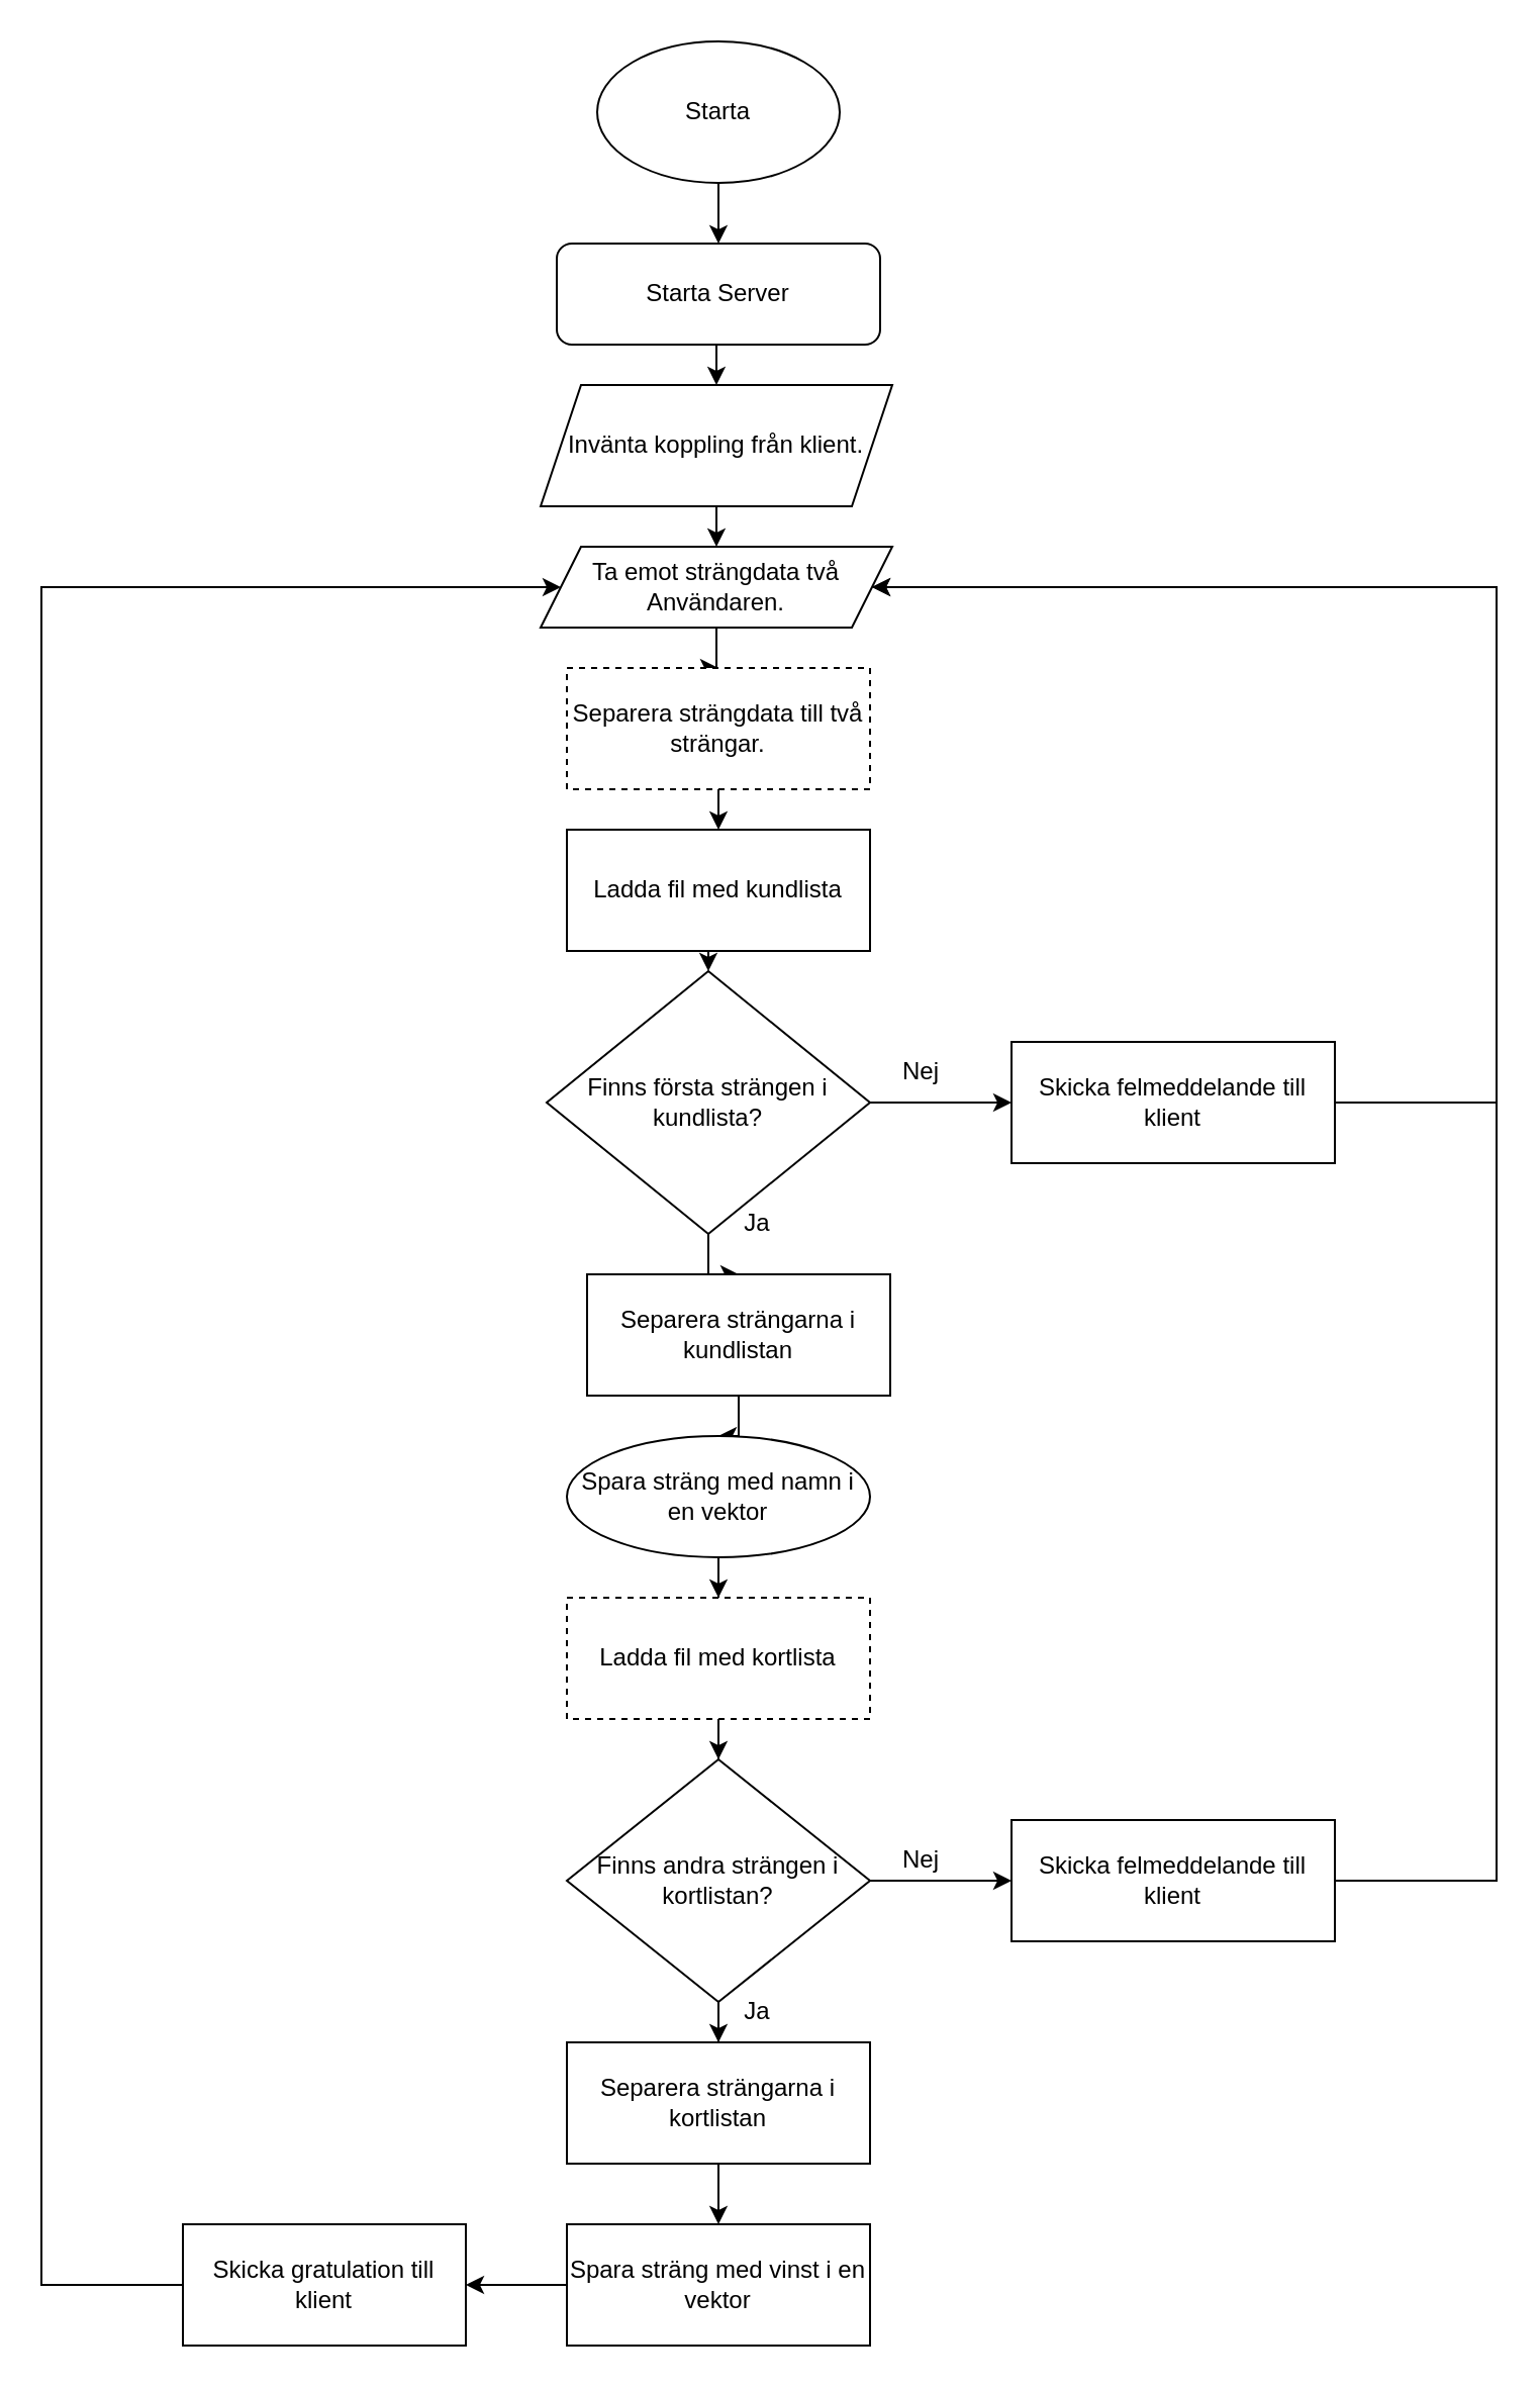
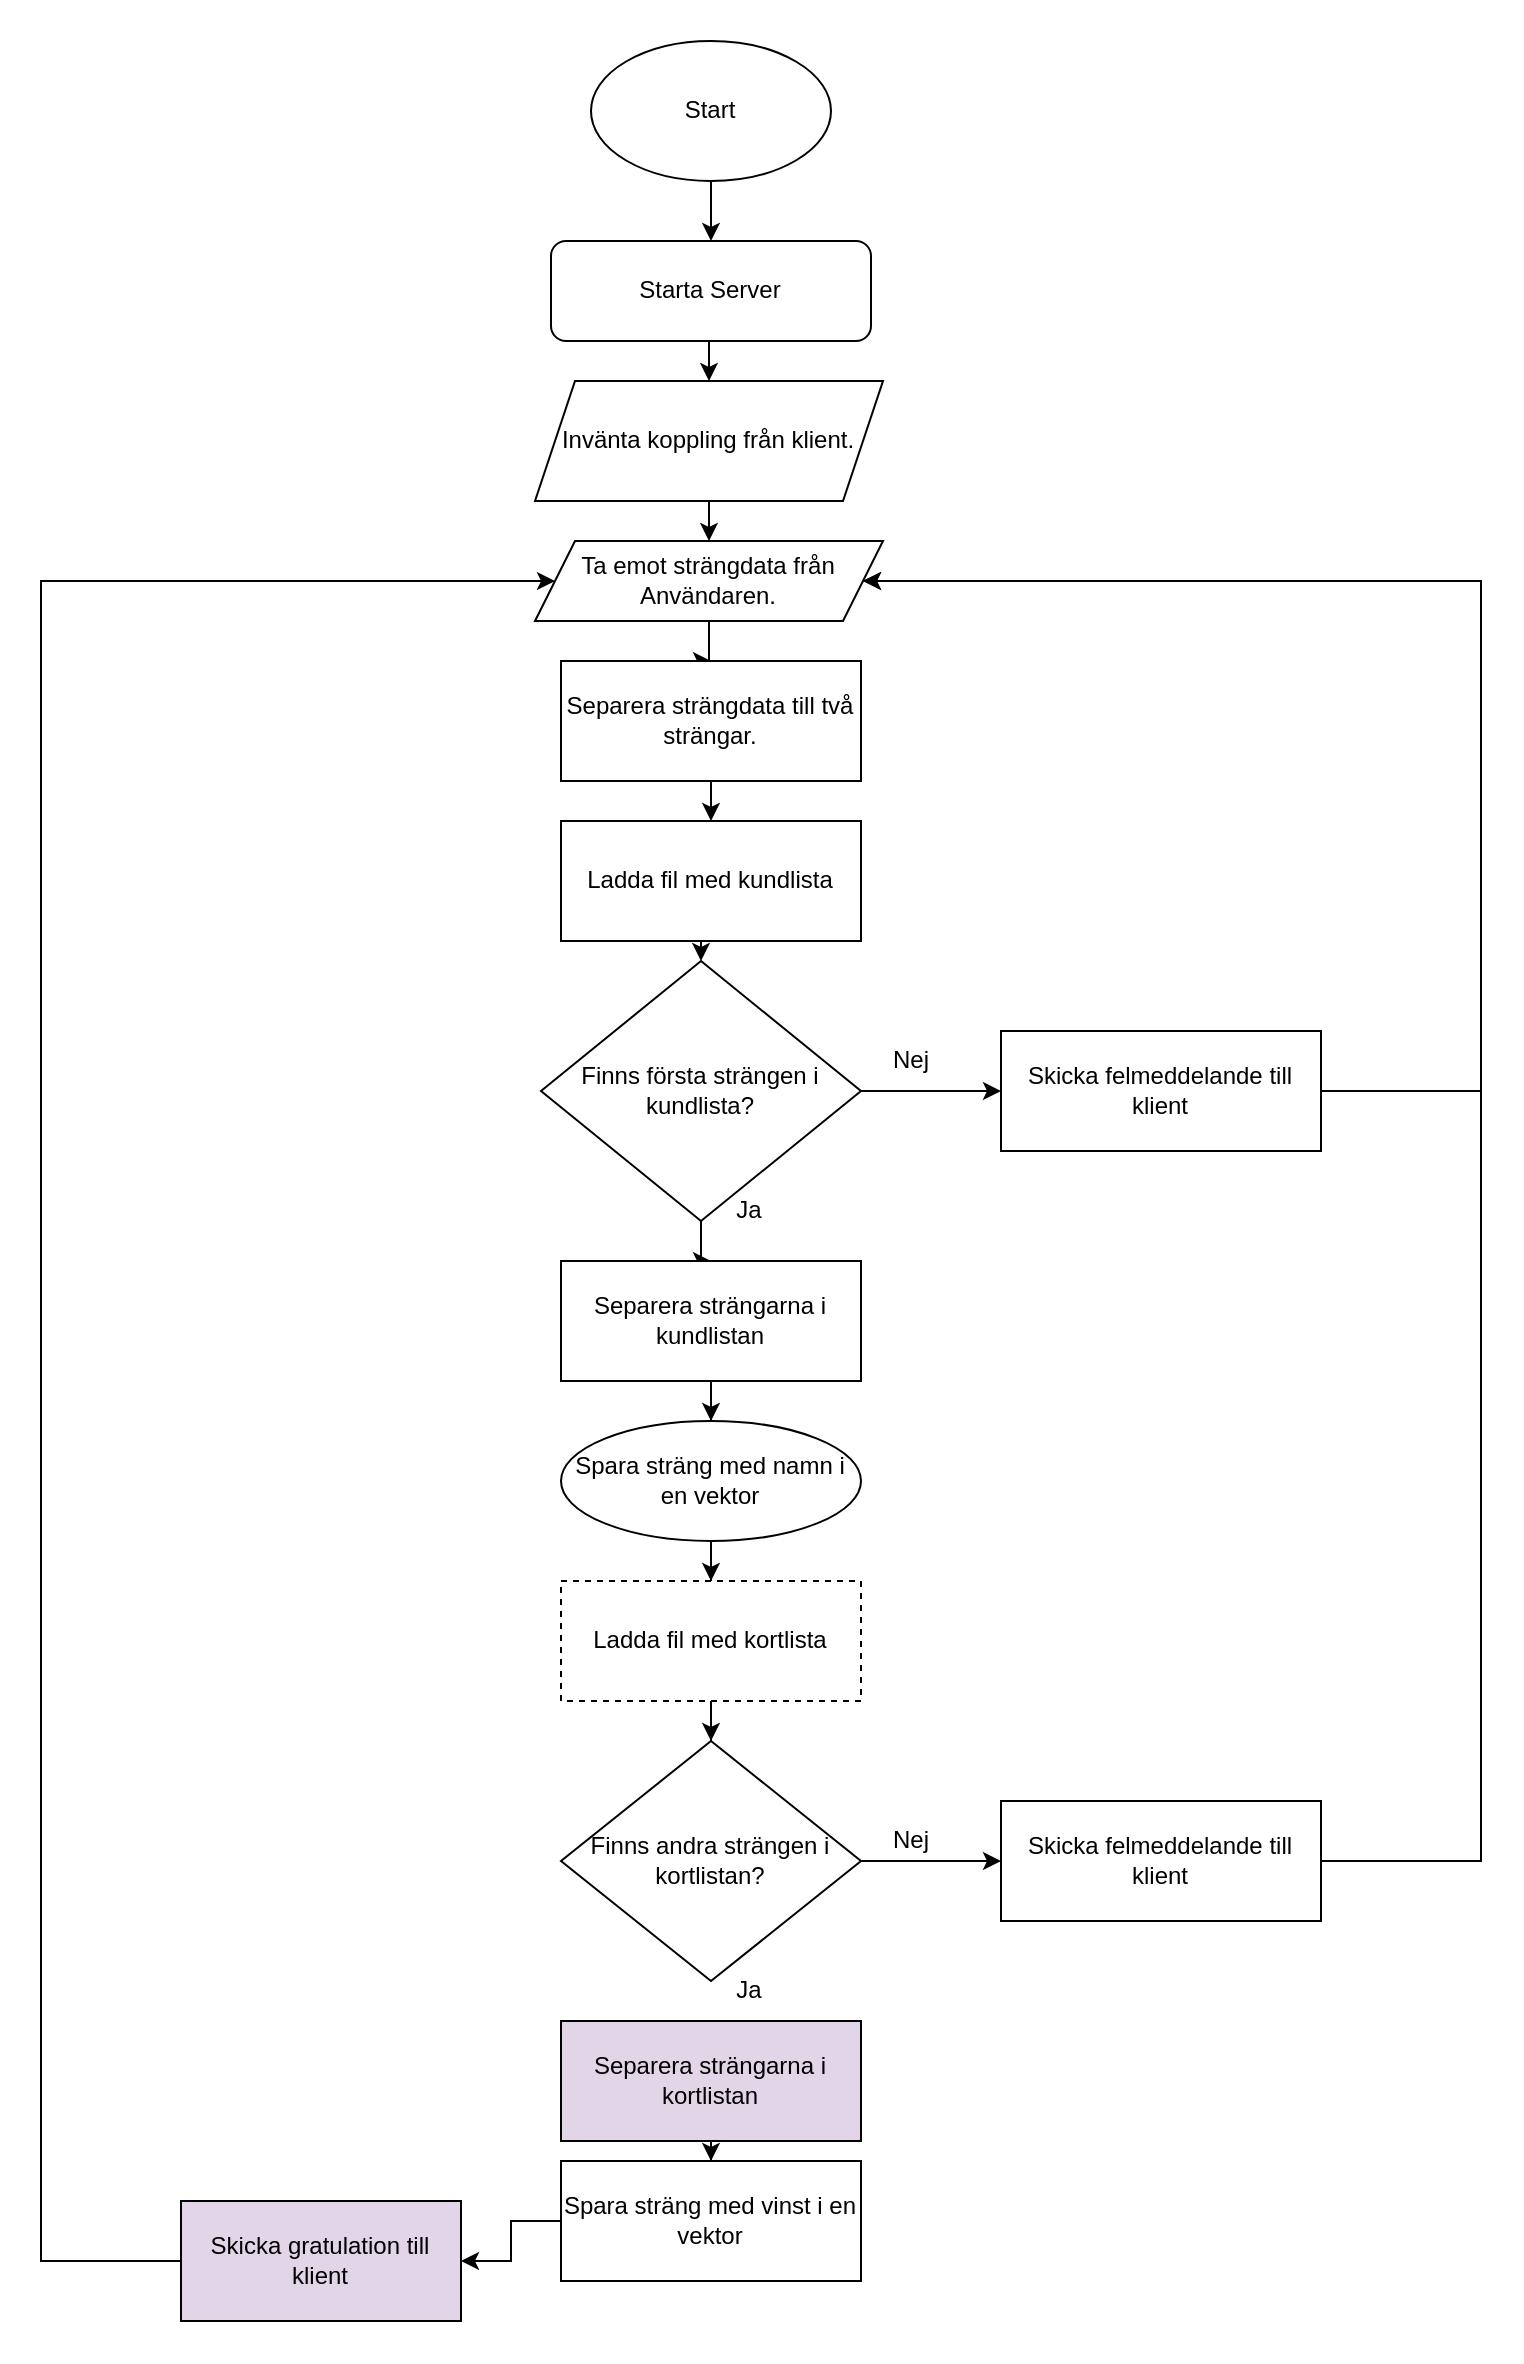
  <mxCell id="0" />
  <mxCell id="1" parent="0" />
  <mxCell id="2" style="edgeStyle=orthogonalEdgeStyle;rounded=0;orthogonalLoop=1;jettySize=auto;html=1;exitX=0.5;exitY=1;exitDx=0;exitDy=0;entryX=0.5;entryY=0;entryDx=0;entryDy=0;" edge="1" parent="1" source="3" target="7"><mxGeometry relative="1" as="geometry" /></mxCell>
  <mxCell id="3" value="Starta Server" style="rounded=1;whiteSpace=wrap;html=1;fontSize=12;glass=0;strokeWidth=1;shadow=0;" parent="1" vertex="1"><mxGeometry x="275" y="120" width="160" height="50" as="geometry" /></mxCell>
  <mxCell id="4" style="edgeStyle=orthogonalEdgeStyle;rounded=0;orthogonalLoop=1;jettySize=auto;html=1;" edge="1" parent="1" source="5" target="3"><mxGeometry relative="1" as="geometry" /></mxCell>
- <mxCell id="5" value="Starta" style="ellipse;whiteSpace=wrap;html=1;" vertex="1" parent="1"><mxGeometry x="295" y="20" width="120" height="70" as="geometry" /></mxCell>
+ <mxCell id="5" value="Start" style="ellipse;whiteSpace=wrap;html=1;" vertex="1" parent="1"><mxGeometry x="295" y="20" width="120" height="70" as="geometry" /></mxCell>
  <mxCell id="6" style="edgeStyle=orthogonalEdgeStyle;rounded=0;orthogonalLoop=1;jettySize=auto;html=1;exitX=0.5;exitY=1;exitDx=0;exitDy=0;entryX=0.5;entryY=0;entryDx=0;entryDy=0;" edge="1" parent="1" source="7" target="9"><mxGeometry relative="1" as="geometry" /></mxCell>
  <mxCell id="7" value="Invänta koppling från klient." style="shape=parallelogram;perimeter=parallelogramPerimeter;whiteSpace=wrap;html=1;fixedSize=1;" vertex="1" parent="1"><mxGeometry x="267" y="190" width="174" height="60" as="geometry" /></mxCell>
  <mxCell id="8" style="edgeStyle=orthogonalEdgeStyle;rounded=0;orthogonalLoop=1;jettySize=auto;html=1;entryX=0.5;entryY=0;entryDx=0;entryDy=0;" edge="1" parent="1" source="9" target="11"><mxGeometry relative="1" as="geometry" /></mxCell>
- <mxCell id="9" value="Ta emot strängdata två Användaren." style="shape=parallelogram;perimeter=parallelogramPerimeter;whiteSpace=wrap;html=1;fixedSize=1;" vertex="1" parent="1"><mxGeometry x="267" y="270" width="174" height="40" as="geometry" /></mxCell>
+ <mxCell id="9" value="Ta emot strängdata från Användaren." style="shape=parallelogram;perimeter=parallelogramPerimeter;whiteSpace=wrap;html=1;fixedSize=1;" vertex="1" parent="1"><mxGeometry x="267" y="270" width="174" height="40" as="geometry" /></mxCell>
  <mxCell id="10" style="edgeStyle=orthogonalEdgeStyle;rounded=0;orthogonalLoop=1;jettySize=auto;html=1;exitX=0.5;exitY=1;exitDx=0;exitDy=0;entryX=0.5;entryY=0;entryDx=0;entryDy=0;" edge="1" parent="1" source="11" target="13"><mxGeometry relative="1" as="geometry" /></mxCell>
- <mxCell id="11" value="Separera strängdata till två strängar." style="rounded=0;whiteSpace=wrap;html=1;dashed=1;" vertex="1" parent="1"><mxGeometry x="280" y="330" width="150" height="60" as="geometry" /></mxCell>
+ <mxCell id="11" value="Separera strängdata till två strängar." style="rounded=0;whiteSpace=wrap;html=1;" vertex="1" parent="1"><mxGeometry x="280" y="330" width="150" height="60" as="geometry" /></mxCell>
  <mxCell id="12" style="edgeStyle=orthogonalEdgeStyle;rounded=0;orthogonalLoop=1;jettySize=auto;html=1;exitX=0.5;exitY=1;exitDx=0;exitDy=0;entryX=0.5;entryY=0;entryDx=0;entryDy=0;" edge="1" parent="1" source="13" target="16"><mxGeometry relative="1" as="geometry" /></mxCell>
  <mxCell id="13" value="Ladda fil med kundlista" style="rounded=0;whiteSpace=wrap;html=1;" vertex="1" parent="1"><mxGeometry x="280" y="410" width="150" height="60" as="geometry" /></mxCell>
  <mxCell id="14" style="edgeStyle=orthogonalEdgeStyle;rounded=0;orthogonalLoop=1;jettySize=auto;html=1;entryX=0.5;entryY=0;entryDx=0;entryDy=0;" edge="1" parent="1" source="16" target="18"><mxGeometry relative="1" as="geometry" /></mxCell>
  <mxCell id="15" value="" style="edgeStyle=orthogonalEdgeStyle;rounded=0;orthogonalLoop=1;jettySize=auto;html=1;" edge="1" parent="1" source="16" target="35"><mxGeometry relative="1" as="geometry" /></mxCell>
  <mxCell id="16" value="Finns första strängen i kundlista?" style="rhombus;whiteSpace=wrap;html=1;" vertex="1" parent="1"><mxGeometry x="270" y="480" width="160" height="130" as="geometry" /></mxCell>
  <mxCell id="17" value="" style="edgeStyle=orthogonalEdgeStyle;rounded=0;orthogonalLoop=1;jettySize=auto;html=1;" edge="1" parent="1" source="18" target="20"><mxGeometry relative="1" as="geometry" /></mxCell>
- <mxCell id="18" value="Separera strängarna i kundlistan" style="rounded=0;whiteSpace=wrap;html=1;" vertex="1" parent="1"><mxGeometry x="290" y="630" width="150" height="60" as="geometry" /></mxCell>
+ <mxCell id="18" value="Separera strängarna i kundlistan" style="rounded=0;whiteSpace=wrap;html=1;" vertex="1" parent="1"><mxGeometry x="280" y="630" width="150" height="60" as="geometry" /></mxCell>
  <mxCell id="19" value="" style="edgeStyle=orthogonalEdgeStyle;rounded=0;orthogonalLoop=1;jettySize=auto;html=1;" edge="1" parent="1" source="20" target="22"><mxGeometry relative="1" as="geometry" /></mxCell>
  <mxCell id="20" value="Spara sträng med namn i en vektor" style="ellipse;whiteSpace=wrap;html=1;" vertex="1" parent="1"><mxGeometry x="280" y="710" width="150" height="60" as="geometry" /></mxCell>
  <mxCell id="21" value="" style="edgeStyle=orthogonalEdgeStyle;rounded=0;orthogonalLoop=1;jettySize=auto;html=1;" edge="1" parent="1" source="22" target="25"><mxGeometry relative="1" as="geometry" /></mxCell>
  <mxCell id="22" value="Ladda fil med kortlista" style="rounded=0;whiteSpace=wrap;html=1;dashed=1;" vertex="1" parent="1"><mxGeometry x="280" y="790" width="150" height="60" as="geometry" /></mxCell>
- <mxCell id="23" value="" style="edgeStyle=orthogonalEdgeStyle;rounded=0;orthogonalLoop=1;jettySize=auto;html=1;" edge="1" parent="1" source="25" target="27"><mxGeometry relative="1" as="geometry" /></mxCell>
  <mxCell id="24" value="" style="edgeStyle=orthogonalEdgeStyle;rounded=0;orthogonalLoop=1;jettySize=auto;html=1;" edge="1" parent="1" source="25" target="33"><mxGeometry relative="1" as="geometry" /></mxCell>
  <mxCell id="25" value="Finns andra strängen i kortlistan?" style="rhombus;whiteSpace=wrap;html=1;" vertex="1" parent="1"><mxGeometry x="280" y="870" width="150" height="120" as="geometry" /></mxCell>
  <mxCell id="26" value="" style="edgeStyle=orthogonalEdgeStyle;rounded=0;orthogonalLoop=1;jettySize=auto;html=1;" edge="1" parent="1" source="27" target="29"><mxGeometry relative="1" as="geometry" /></mxCell>
- <mxCell id="27" value="Separera strängarna i kortlistan" style="rounded=0;whiteSpace=wrap;html=1;" vertex="1" parent="1"><mxGeometry x="280" y="1010" width="150" height="60" as="geometry" /></mxCell>
+ <mxCell id="27" value="Separera strängarna i kortlistan" style="rounded=0;whiteSpace=wrap;html=1;fillColor=#e1d5e7;" vertex="1" parent="1"><mxGeometry x="280" y="1010" width="150" height="60" as="geometry" /></mxCell>
  <mxCell id="28" value="" style="edgeStyle=orthogonalEdgeStyle;rounded=0;orthogonalLoop=1;jettySize=auto;html=1;" edge="1" parent="1" source="29" target="31"><mxGeometry relative="1" as="geometry" /></mxCell>
- <mxCell id="29" value="Spara sträng med vinst i en vektor" style="rounded=0;whiteSpace=wrap;html=1;" vertex="1" parent="1"><mxGeometry x="280" y="1100" width="150" height="60" as="geometry" /></mxCell>
+ <mxCell id="29" value="Spara sträng med vinst i en vektor" style="rounded=0;whiteSpace=wrap;html=1;" vertex="1" parent="1"><mxGeometry x="280" y="1080" width="150" height="60" as="geometry" /></mxCell>
  <mxCell id="30" style="edgeStyle=orthogonalEdgeStyle;rounded=0;orthogonalLoop=1;jettySize=auto;html=1;entryX=0;entryY=0.5;entryDx=0;entryDy=0;" edge="1" parent="1" source="31" target="9"><mxGeometry relative="1" as="geometry"><mxPoint x="90" y="290" as="targetPoint" /><Array as="points"><mxPoint x="20" y="1130" /><mxPoint x="20" y="290" /></Array></mxGeometry></mxCell>
- <mxCell id="31" value="Skicka gratulation till klient" style="whiteSpace=wrap;html=1;rounded=0;" vertex="1" parent="1"><mxGeometry x="90" y="1100" width="140" height="60" as="geometry" /></mxCell>
+ <mxCell id="31" value="Skicka gratulation till klient" style="whiteSpace=wrap;html=1;rounded=0;fillColor=#e1d5e7;" vertex="1" parent="1"><mxGeometry x="90" y="1100" width="140" height="60" as="geometry" /></mxCell>
  <mxCell id="32" style="edgeStyle=orthogonalEdgeStyle;rounded=0;orthogonalLoop=1;jettySize=auto;html=1;entryX=1;entryY=0.5;entryDx=0;entryDy=0;" edge="1" parent="1" source="33" target="9"><mxGeometry relative="1" as="geometry"><Array as="points"><mxPoint x="740" y="930" /><mxPoint x="740" y="290" /></Array></mxGeometry></mxCell>
  <mxCell id="33" value="Skicka felmeddelande till klient" style="whiteSpace=wrap;html=1;" vertex="1" parent="1"><mxGeometry x="500" y="900" width="160" height="60" as="geometry" /></mxCell>
  <mxCell id="34" style="edgeStyle=orthogonalEdgeStyle;rounded=0;orthogonalLoop=1;jettySize=auto;html=1;entryX=1;entryY=0.5;entryDx=0;entryDy=0;" edge="1" parent="1" source="35" target="9"><mxGeometry relative="1" as="geometry"><Array as="points"><mxPoint x="740" y="545" /><mxPoint x="740" y="290" /></Array></mxGeometry></mxCell>
  <mxCell id="35" value="Skicka felmeddelande till klient" style="whiteSpace=wrap;html=1;" vertex="1" parent="1"><mxGeometry x="500" y="515" width="160" height="60" as="geometry" /></mxCell>
  <mxCell id="36" value="Nej" style="text;html=1;align=center;verticalAlign=middle;resizable=0;points=[];autosize=1;strokeColor=none;fillColor=none;" vertex="1" parent="1"><mxGeometry x="435" y="515" width="40" height="30" as="geometry" /></mxCell>
  <mxCell id="37" value="Ja" style="text;html=1;align=center;verticalAlign=middle;resizable=0;points=[];autosize=1;strokeColor=none;fillColor=none;" vertex="1" parent="1"><mxGeometry x="354" y="590" width="40" height="30" as="geometry" /></mxCell>
  <mxCell id="38" value="Ja" style="text;html=1;align=center;verticalAlign=middle;resizable=0;points=[];autosize=1;strokeColor=none;fillColor=none;" vertex="1" parent="1"><mxGeometry x="354" y="980" width="40" height="30" as="geometry" /></mxCell>
  <mxCell id="39" value="Nej" style="text;html=1;align=center;verticalAlign=middle;resizable=0;points=[];autosize=1;strokeColor=none;fillColor=none;" vertex="1" parent="1"><mxGeometry x="435" y="905" width="40" height="30" as="geometry" /></mxCell>
